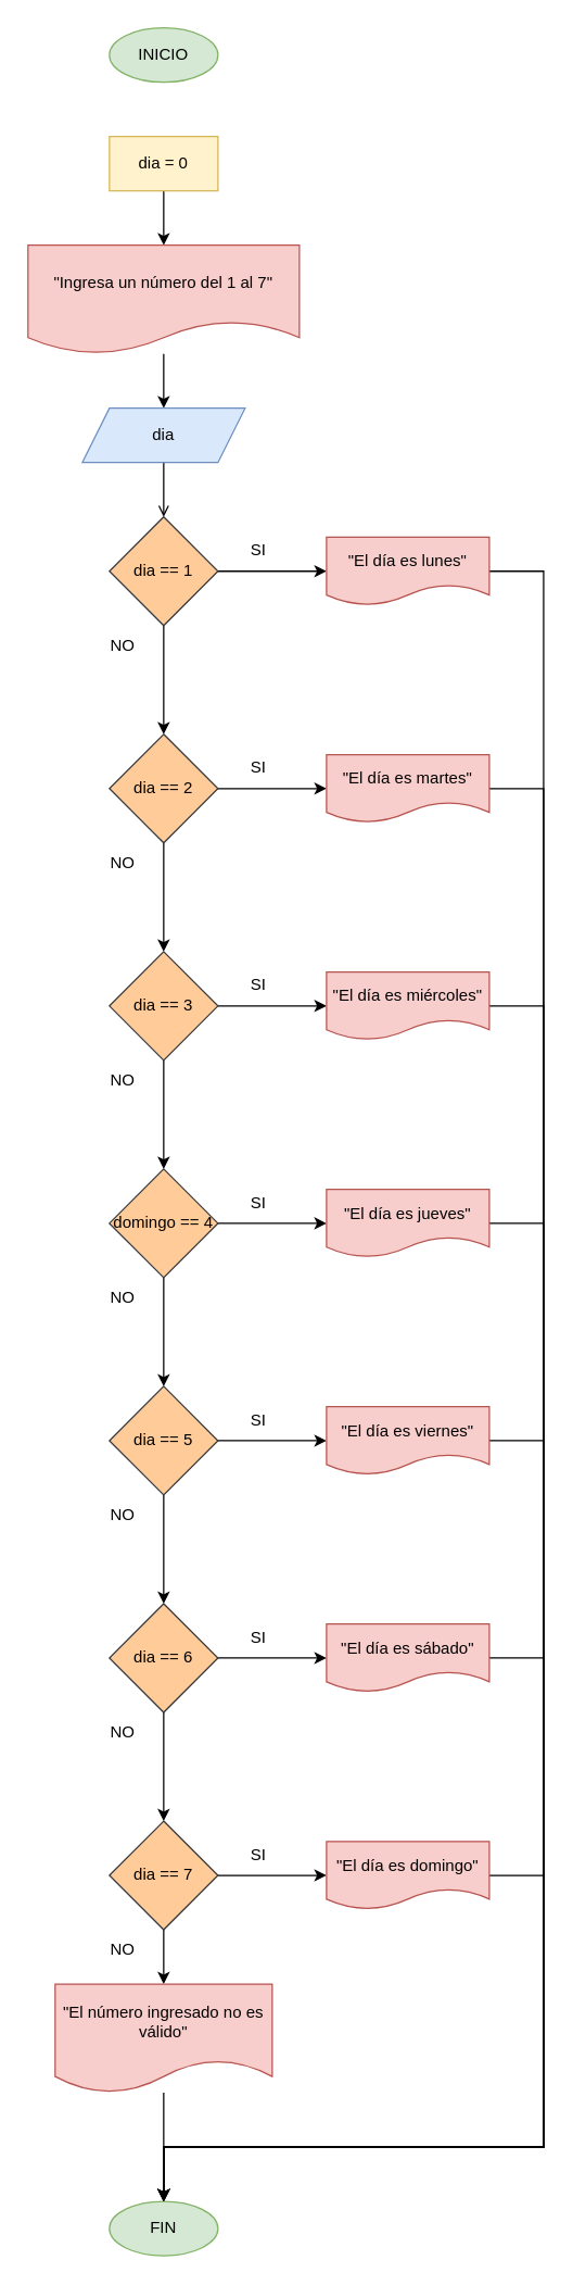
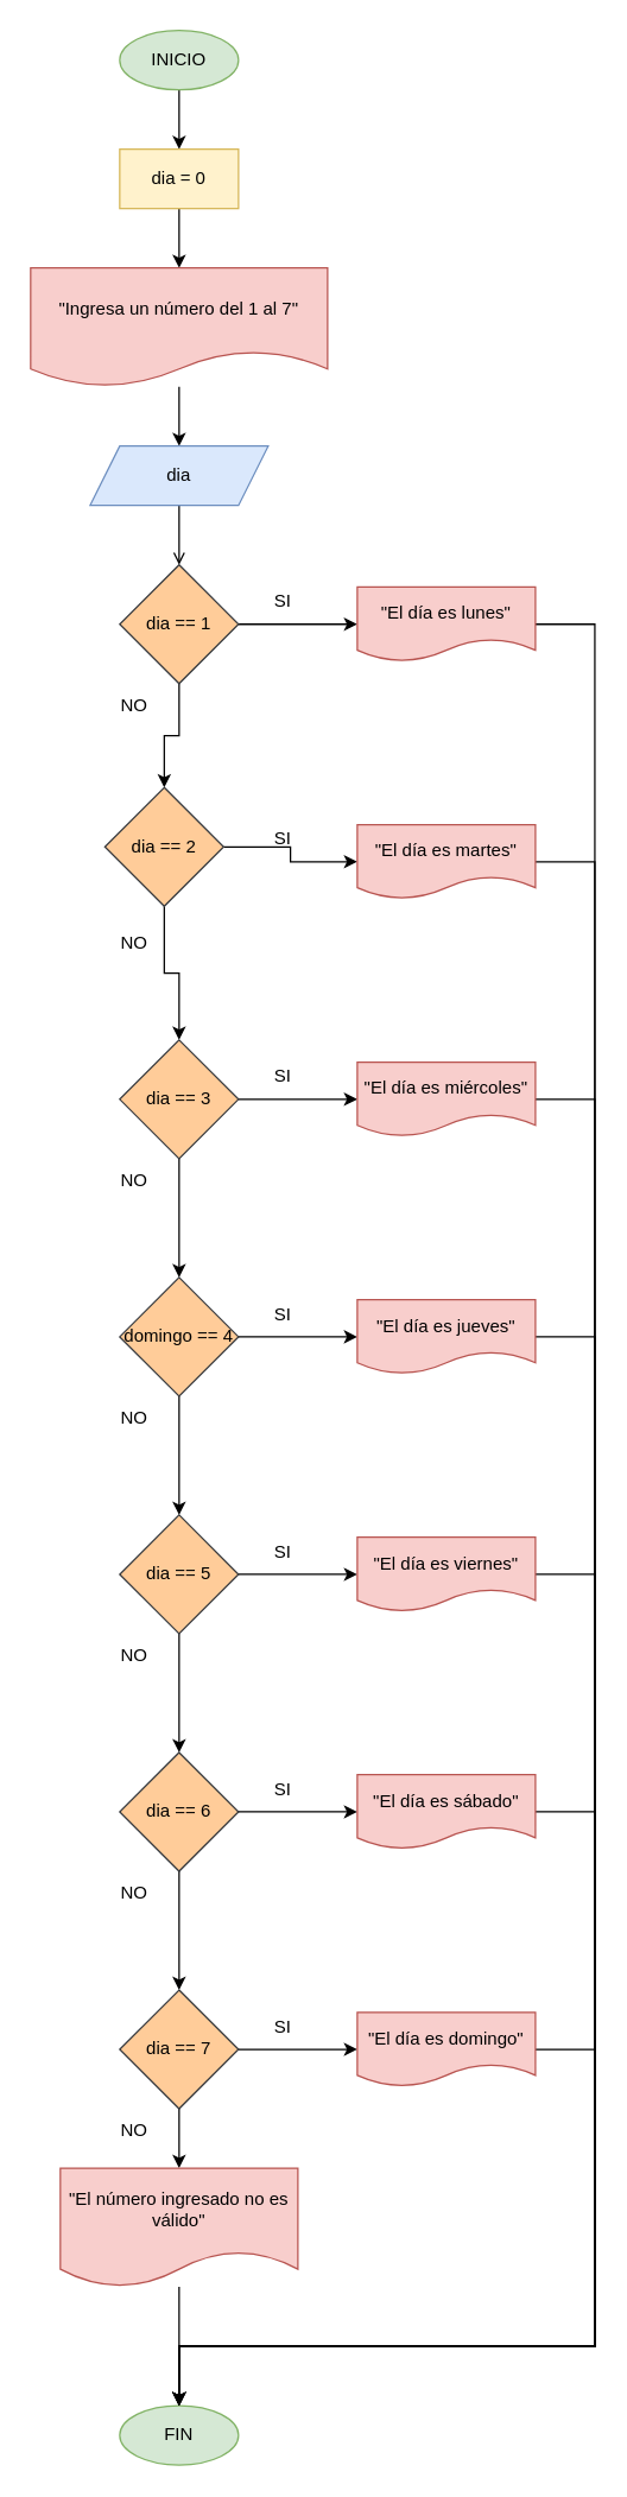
  <mxCell id="0" />
  <mxCell id="1" parent="0" />
+ <mxCell id="2" value="" style="edgeStyle=orthogonalEdgeStyle;rounded=0;orthogonalLoop=1;jettySize=auto;html=1;" parent="1" source="3" target="5" edge="1"><mxGeometry relative="1" as="geometry" /></mxCell>
  <mxCell id="3" value="INICIO" style="ellipse;whiteSpace=wrap;html=1;fillColor=#d5e8d4;strokeColor=#82b366;" parent="1" vertex="1"><mxGeometry x="80" y="20" width="80" height="40" as="geometry" /></mxCell>
  <mxCell id="4" value="" style="edgeStyle=orthogonalEdgeStyle;rounded=0;orthogonalLoop=1;jettySize=auto;html=1;" edge="1" parent="1" source="5" target="7"><mxGeometry relative="1" as="geometry" /></mxCell>
  <mxCell id="5" value="dia = 0" style="rounded=0;whiteSpace=wrap;html=1;fillColor=#fff2cc;strokeColor=#d6b656;" parent="1" vertex="1"><mxGeometry x="80" y="100" width="80" height="40" as="geometry" /></mxCell>
  <mxCell id="6" value="" style="edgeStyle=orthogonalEdgeStyle;rounded=0;orthogonalLoop=1;jettySize=auto;html=1;" edge="1" parent="1" source="7" target="10"><mxGeometry relative="1" as="geometry" /></mxCell>
  <mxCell id="7" value="&quot;Ingresa un número del 1 al 7&quot;" style="shape=document;whiteSpace=wrap;html=1;boundedLbl=1;fillColor=#f8cecc;strokeColor=#b85450;" parent="1" vertex="1"><mxGeometry x="20" y="180" width="200" height="80" as="geometry" /></mxCell>
  <mxCell id="8" value="FIN" style="ellipse;whiteSpace=wrap;html=1;fillColor=#d5e8d4;strokeColor=#82b366;" parent="1" vertex="1"><mxGeometry x="80" y="1620" width="80" height="40" as="geometry" /></mxCell>
  <mxCell id="9" value="" style="edgeStyle=orthogonalEdgeStyle;rounded=0;orthogonalLoop=1;jettySize=auto;html=1;endArrow=open;" edge="1" parent="1" source="10" target="13"><mxGeometry relative="1" as="geometry" /></mxCell>
  <mxCell id="10" value="dia" style="shape=parallelogram;perimeter=parallelogramPerimeter;whiteSpace=wrap;html=1;fixedSize=1;fillColor=#dae8fc;strokeColor=#6c8ebf;" vertex="1" parent="1"><mxGeometry x="60" y="300" width="120" height="40" as="geometry" /></mxCell>
  <mxCell id="11" value="" style="edgeStyle=orthogonalEdgeStyle;rounded=0;orthogonalLoop=1;jettySize=auto;html=1;" edge="1" parent="1" source="13" target="20"><mxGeometry relative="1" as="geometry" /></mxCell>
  <mxCell id="12" value="" style="edgeStyle=orthogonalEdgeStyle;rounded=0;orthogonalLoop=1;jettySize=auto;html=1;" edge="1" parent="1" source="13" target="17"><mxGeometry relative="1" as="geometry" /></mxCell>
  <mxCell id="13" value="dia == 1" style="rhombus;whiteSpace=wrap;html=1;fillColor=#ffcc99;strokeColor=#36393d;" vertex="1" parent="1"><mxGeometry x="80" y="380" width="80" height="80" as="geometry" /></mxCell>
  <mxCell id="14" value="SI" style="text;html=1;strokeColor=none;fillColor=none;align=center;verticalAlign=middle;whiteSpace=wrap;rounded=0;" vertex="1" parent="1"><mxGeometry x="160" y="390" width="60" height="30" as="geometry" /></mxCell>
  <mxCell id="15" value="NO" style="text;html=1;strokeColor=none;fillColor=none;align=center;verticalAlign=middle;whiteSpace=wrap;rounded=0;" vertex="1" parent="1"><mxGeometry x="60" y="460" width="60" height="30" as="geometry" /></mxCell>
  <mxCell id="16" style="edgeStyle=orthogonalEdgeStyle;rounded=0;orthogonalLoop=1;jettySize=auto;html=1;" edge="1" parent="1" source="17" target="8"><mxGeometry relative="1" as="geometry"><Array as="points"><mxPoint x="400" y="420" /><mxPoint x="400" y="1580" /><mxPoint x="120" y="1580" /></Array></mxGeometry></mxCell>
  <mxCell id="17" value="&lt;span style=&quot;font-size: 12px;&quot;&gt;&quot;El día es lunes&quot;&lt;/span&gt;" style="shape=document;whiteSpace=wrap;html=1;boundedLbl=1;fillColor=#f8cecc;strokeColor=#b85450;" vertex="1" parent="1"><mxGeometry x="240" y="395" width="120" height="50" as="geometry" /></mxCell>
  <mxCell id="18" value="" style="edgeStyle=orthogonalEdgeStyle;rounded=0;orthogonalLoop=1;jettySize=auto;html=1;" edge="1" parent="1" source="20" target="27"><mxGeometry relative="1" as="geometry" /></mxCell>
  <mxCell id="19" value="" style="edgeStyle=orthogonalEdgeStyle;rounded=0;orthogonalLoop=1;jettySize=auto;html=1;" edge="1" parent="1" source="20" target="24"><mxGeometry relative="1" as="geometry" /></mxCell>
- <mxCell id="20" value="dia == 2" style="rhombus;whiteSpace=wrap;html=1;fillColor=#ffcc99;strokeColor=#36393d;" vertex="1" parent="1"><mxGeometry x="80" y="540" width="80" height="80" as="geometry" /></mxCell>
+ <mxCell id="20" value="dia == 2" style="rhombus;whiteSpace=wrap;html=1;fillColor=#ffcc99;strokeColor=#36393d;" vertex="1" parent="1"><mxGeometry x="70" y="530" width="80" height="80" as="geometry" /></mxCell>
  <mxCell id="21" value="SI" style="text;html=1;strokeColor=none;fillColor=none;align=center;verticalAlign=middle;whiteSpace=wrap;rounded=0;" vertex="1" parent="1"><mxGeometry x="160" y="550" width="60" height="30" as="geometry" /></mxCell>
  <mxCell id="22" value="NO" style="text;html=1;strokeColor=none;fillColor=none;align=center;verticalAlign=middle;whiteSpace=wrap;rounded=0;" vertex="1" parent="1"><mxGeometry x="60" y="620" width="60" height="30" as="geometry" /></mxCell>
  <mxCell id="23" style="edgeStyle=orthogonalEdgeStyle;rounded=0;orthogonalLoop=1;jettySize=auto;html=1;" edge="1" parent="1" source="24" target="8"><mxGeometry relative="1" as="geometry"><Array as="points"><mxPoint x="400" y="580" /><mxPoint x="400" y="1580" /><mxPoint x="120" y="1580" /></Array></mxGeometry></mxCell>
  <mxCell id="24" value="&lt;span style=&quot;font-size: 12px;&quot;&gt;&quot;El día es martes&quot;&lt;/span&gt;" style="shape=document;whiteSpace=wrap;html=1;boundedLbl=1;fillColor=#f8cecc;strokeColor=#b85450;" vertex="1" parent="1"><mxGeometry x="240" y="555" width="120" height="50" as="geometry" /></mxCell>
  <mxCell id="25" value="" style="edgeStyle=orthogonalEdgeStyle;rounded=0;orthogonalLoop=1;jettySize=auto;html=1;" edge="1" parent="1" source="27" target="34"><mxGeometry relative="1" as="geometry" /></mxCell>
  <mxCell id="26" value="" style="edgeStyle=orthogonalEdgeStyle;rounded=0;orthogonalLoop=1;jettySize=auto;html=1;" edge="1" parent="1" source="27" target="31"><mxGeometry relative="1" as="geometry" /></mxCell>
  <mxCell id="27" value="dia == 3" style="rhombus;whiteSpace=wrap;html=1;fillColor=#ffcc99;strokeColor=#36393d;" vertex="1" parent="1"><mxGeometry x="80" y="700" width="80" height="80" as="geometry" /></mxCell>
  <mxCell id="28" value="SI" style="text;html=1;strokeColor=none;fillColor=none;align=center;verticalAlign=middle;whiteSpace=wrap;rounded=0;" vertex="1" parent="1"><mxGeometry x="160" y="710" width="60" height="30" as="geometry" /></mxCell>
  <mxCell id="29" value="NO" style="text;html=1;strokeColor=none;fillColor=none;align=center;verticalAlign=middle;whiteSpace=wrap;rounded=0;" vertex="1" parent="1"><mxGeometry x="60" y="780" width="60" height="30" as="geometry" /></mxCell>
  <mxCell id="30" style="edgeStyle=orthogonalEdgeStyle;rounded=0;orthogonalLoop=1;jettySize=auto;html=1;" edge="1" parent="1" source="31" target="8"><mxGeometry relative="1" as="geometry"><Array as="points"><mxPoint x="400" y="740" /><mxPoint x="400" y="1580" /><mxPoint x="120" y="1580" /></Array></mxGeometry></mxCell>
  <mxCell id="31" value="&lt;span style=&quot;font-size: 12px;&quot;&gt;&quot;El día es miércoles&quot;&lt;/span&gt;" style="shape=document;whiteSpace=wrap;html=1;boundedLbl=1;fillColor=#f8cecc;strokeColor=#b85450;" vertex="1" parent="1"><mxGeometry x="240" y="715" width="120" height="50" as="geometry" /></mxCell>
  <mxCell id="32" value="" style="edgeStyle=orthogonalEdgeStyle;rounded=0;orthogonalLoop=1;jettySize=auto;html=1;" edge="1" parent="1" source="34" target="41"><mxGeometry relative="1" as="geometry" /></mxCell>
  <mxCell id="33" value="" style="edgeStyle=orthogonalEdgeStyle;rounded=0;orthogonalLoop=1;jettySize=auto;html=1;" edge="1" parent="1" source="34" target="38"><mxGeometry relative="1" as="geometry" /></mxCell>
  <mxCell id="34" value="domingo == 4" style="rhombus;whiteSpace=wrap;html=1;fillColor=#ffcc99;strokeColor=#36393d;" vertex="1" parent="1"><mxGeometry x="80" y="860" width="80" height="80" as="geometry" /></mxCell>
  <mxCell id="35" value="SI" style="text;html=1;strokeColor=none;fillColor=none;align=center;verticalAlign=middle;whiteSpace=wrap;rounded=0;" vertex="1" parent="1"><mxGeometry x="160" y="870" width="60" height="30" as="geometry" /></mxCell>
  <mxCell id="36" value="NO" style="text;html=1;strokeColor=none;fillColor=none;align=center;verticalAlign=middle;whiteSpace=wrap;rounded=0;" vertex="1" parent="1"><mxGeometry x="60" y="940" width="60" height="30" as="geometry" /></mxCell>
  <mxCell id="37" style="edgeStyle=orthogonalEdgeStyle;rounded=0;orthogonalLoop=1;jettySize=auto;html=1;entryX=0.5;entryY=0;entryDx=0;entryDy=0;" edge="1" parent="1" source="38" target="8"><mxGeometry relative="1" as="geometry"><Array as="points"><mxPoint x="400" y="900" /><mxPoint x="400" y="1580" /><mxPoint x="120" y="1580" /></Array></mxGeometry></mxCell>
  <mxCell id="38" value="&lt;span style=&quot;font-size: 12px;&quot;&gt;&quot;El día es jueves&quot;&lt;/span&gt;" style="shape=document;whiteSpace=wrap;html=1;boundedLbl=1;fillColor=#f8cecc;strokeColor=#b85450;" vertex="1" parent="1"><mxGeometry x="240" y="875" width="120" height="50" as="geometry" /></mxCell>
  <mxCell id="39" value="" style="edgeStyle=orthogonalEdgeStyle;rounded=0;orthogonalLoop=1;jettySize=auto;html=1;" edge="1" parent="1" source="41" target="48"><mxGeometry relative="1" as="geometry" /></mxCell>
  <mxCell id="40" value="" style="edgeStyle=orthogonalEdgeStyle;rounded=0;orthogonalLoop=1;jettySize=auto;html=1;" edge="1" parent="1" source="41" target="45"><mxGeometry relative="1" as="geometry" /></mxCell>
  <mxCell id="41" value="dia == 5" style="rhombus;whiteSpace=wrap;html=1;fillColor=#ffcc99;strokeColor=#36393d;" vertex="1" parent="1"><mxGeometry x="80" y="1020" width="80" height="80" as="geometry" /></mxCell>
  <mxCell id="42" value="SI" style="text;html=1;strokeColor=none;fillColor=none;align=center;verticalAlign=middle;whiteSpace=wrap;rounded=0;" vertex="1" parent="1"><mxGeometry x="160" y="1030" width="60" height="30" as="geometry" /></mxCell>
  <mxCell id="43" value="NO" style="text;html=1;strokeColor=none;fillColor=none;align=center;verticalAlign=middle;whiteSpace=wrap;rounded=0;" vertex="1" parent="1"><mxGeometry x="60" y="1100" width="60" height="30" as="geometry" /></mxCell>
  <mxCell id="44" style="edgeStyle=orthogonalEdgeStyle;rounded=0;orthogonalLoop=1;jettySize=auto;html=1;" edge="1" parent="1" source="45" target="8"><mxGeometry relative="1" as="geometry"><Array as="points"><mxPoint x="400" y="1060" /><mxPoint x="400" y="1580" /><mxPoint x="120" y="1580" /></Array></mxGeometry></mxCell>
  <mxCell id="45" value="&lt;span style=&quot;font-size: 12px;&quot;&gt;&quot;El día es viernes&quot;&lt;/span&gt;" style="shape=document;whiteSpace=wrap;html=1;boundedLbl=1;fillColor=#f8cecc;strokeColor=#b85450;" vertex="1" parent="1"><mxGeometry x="240" y="1035" width="120" height="50" as="geometry" /></mxCell>
  <mxCell id="46" value="" style="edgeStyle=orthogonalEdgeStyle;rounded=0;orthogonalLoop=1;jettySize=auto;html=1;" edge="1" parent="1" source="48" target="55"><mxGeometry relative="1" as="geometry" /></mxCell>
  <mxCell id="47" value="" style="edgeStyle=orthogonalEdgeStyle;rounded=0;orthogonalLoop=1;jettySize=auto;html=1;" edge="1" parent="1" source="48" target="52"><mxGeometry relative="1" as="geometry" /></mxCell>
  <mxCell id="48" value="dia == 6" style="rhombus;whiteSpace=wrap;html=1;fillColor=#ffcc99;strokeColor=#36393d;" vertex="1" parent="1"><mxGeometry x="80" y="1180" width="80" height="80" as="geometry" /></mxCell>
  <mxCell id="49" value="SI" style="text;html=1;strokeColor=none;fillColor=none;align=center;verticalAlign=middle;whiteSpace=wrap;rounded=0;" vertex="1" parent="1"><mxGeometry x="160" y="1190" width="60" height="30" as="geometry" /></mxCell>
  <mxCell id="50" value="NO" style="text;html=1;strokeColor=none;fillColor=none;align=center;verticalAlign=middle;whiteSpace=wrap;rounded=0;" vertex="1" parent="1"><mxGeometry x="60" y="1260" width="60" height="30" as="geometry" /></mxCell>
  <mxCell id="51" style="edgeStyle=orthogonalEdgeStyle;rounded=0;orthogonalLoop=1;jettySize=auto;html=1;" edge="1" parent="1" source="52" target="8"><mxGeometry relative="1" as="geometry"><Array as="points"><mxPoint x="400" y="1220" /><mxPoint x="400" y="1580" /><mxPoint x="120" y="1580" /></Array></mxGeometry></mxCell>
  <mxCell id="52" value="&lt;span style=&quot;font-size: 12px;&quot;&gt;&quot;El día es sábado&quot;&lt;/span&gt;" style="shape=document;whiteSpace=wrap;html=1;boundedLbl=1;fillColor=#f8cecc;strokeColor=#b85450;" vertex="1" parent="1"><mxGeometry x="240" y="1195" width="120" height="50" as="geometry" /></mxCell>
  <mxCell id="53" value="" style="edgeStyle=orthogonalEdgeStyle;rounded=0;orthogonalLoop=1;jettySize=auto;html=1;" edge="1" parent="1" source="55" target="61"><mxGeometry relative="1" as="geometry" /></mxCell>
  <mxCell id="54" value="" style="edgeStyle=orthogonalEdgeStyle;rounded=0;orthogonalLoop=1;jettySize=auto;html=1;" edge="1" parent="1" source="55" target="59"><mxGeometry relative="1" as="geometry" /></mxCell>
  <mxCell id="55" value="dia == 7" style="rhombus;whiteSpace=wrap;html=1;fillColor=#ffcc99;strokeColor=#36393d;" vertex="1" parent="1"><mxGeometry x="80" y="1340" width="80" height="80" as="geometry" /></mxCell>
  <mxCell id="56" value="SI" style="text;html=1;strokeColor=none;fillColor=none;align=center;verticalAlign=middle;whiteSpace=wrap;rounded=0;" vertex="1" parent="1"><mxGeometry x="160" y="1350" width="60" height="30" as="geometry" /></mxCell>
  <mxCell id="57" value="NO" style="text;html=1;strokeColor=none;fillColor=none;align=center;verticalAlign=middle;whiteSpace=wrap;rounded=0;" vertex="1" parent="1"><mxGeometry x="60" y="1420" width="60" height="30" as="geometry" /></mxCell>
  <mxCell id="58" style="edgeStyle=orthogonalEdgeStyle;rounded=0;orthogonalLoop=1;jettySize=auto;html=1;" edge="1" parent="1" source="59" target="8"><mxGeometry relative="1" as="geometry"><Array as="points"><mxPoint x="400" y="1380" /><mxPoint x="400" y="1580" /><mxPoint x="120" y="1580" /></Array></mxGeometry></mxCell>
  <mxCell id="59" value="&lt;span style=&quot;font-size: 12px;&quot;&gt;&quot;El día es domingo&quot;&lt;/span&gt;" style="shape=document;whiteSpace=wrap;html=1;boundedLbl=1;fillColor=#f8cecc;strokeColor=#b85450;" vertex="1" parent="1"><mxGeometry x="240" y="1355" width="120" height="50" as="geometry" /></mxCell>
  <mxCell id="60" value="" style="edgeStyle=orthogonalEdgeStyle;rounded=0;orthogonalLoop=1;jettySize=auto;html=1;" edge="1" parent="1" source="61" target="8"><mxGeometry relative="1" as="geometry" /></mxCell>
  <mxCell id="61" value="&lt;span style=&quot;font-size: 12px;&quot;&gt;&quot;El número ingresado no es válido&quot;&lt;/span&gt;" style="shape=document;whiteSpace=wrap;html=1;boundedLbl=1;fillColor=#f8cecc;strokeColor=#b85450;" vertex="1" parent="1"><mxGeometry x="40" y="1460" width="160" height="80" as="geometry" /></mxCell>
